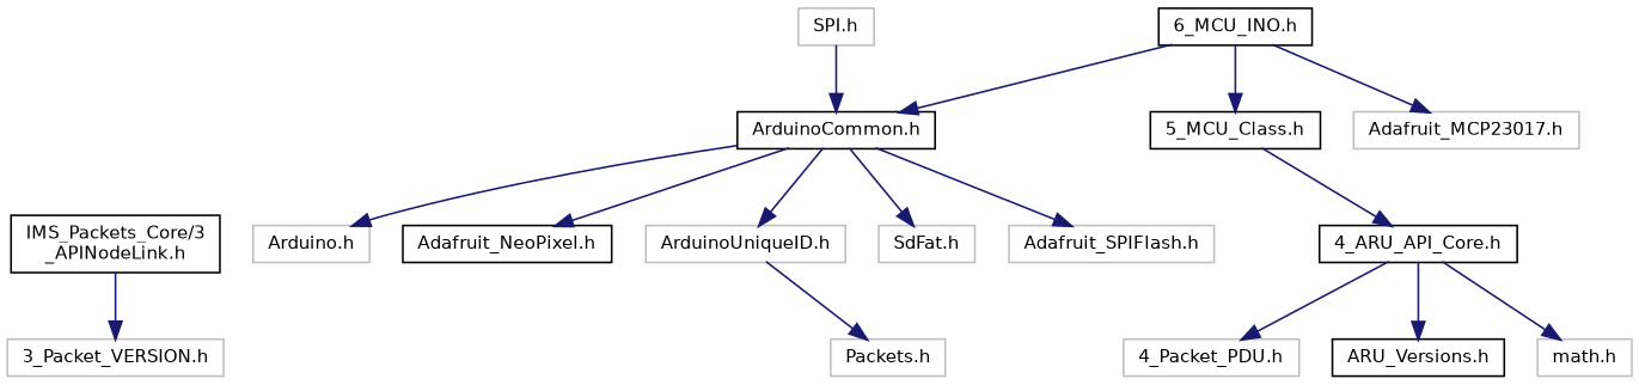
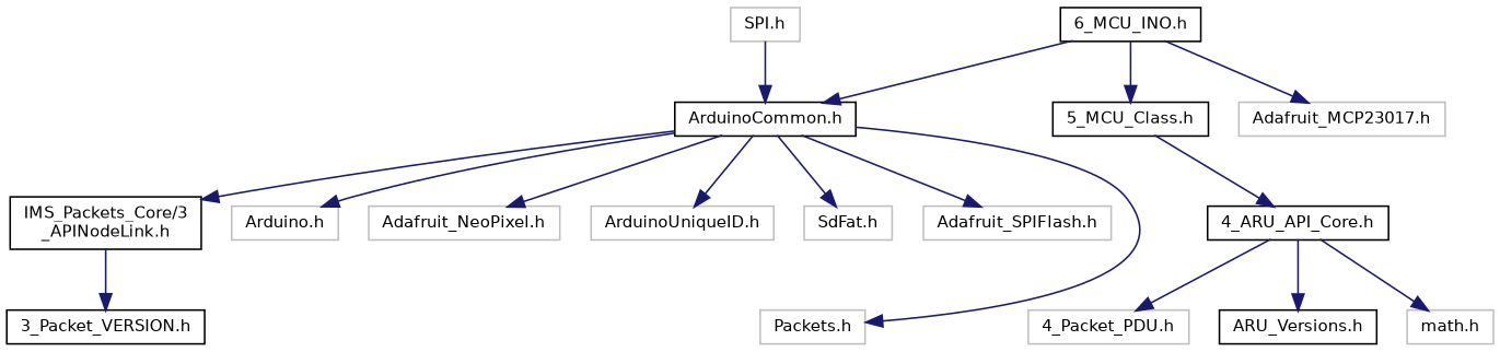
  digraph {
    node [color=grey75 fillcolor=white fontname=Helvetica fontsize=10 shape=record style=filled]
    edge [color=midnightblue fontname=Helvetica fontsize=10 labelfontname=Helvetica labelfontsize=10 style=solid]
    n1 [color=black height=0.2 label="6_MCU_INO.h" width=0.4]
    n2 [color=black height=0.2 label="ArduinoCommon.h" width=0.4]
    n3 [color=black height=0.2 label="5_MCU_Class.h" width=0.4]
    n4 [height=0.2 label="Adafruit_MCP23017.h" width=0.4]
    n5 [color=black height=0.2 label="IMS_Packets_Core/3\l_APINodeLink.h" width=0.4]
    n6 [height=0.2 label="Arduino.h" width=0.4]
-   n7 [color=black height=0.2 label="Adafruit_NeoPixel.h" width=0.4]
+   n7 [height=0.2 label="Adafruit_NeoPixel.h" width=0.4]
    n8 [height=0.2 label="ArduinoUniqueID.h" width=0.4]
    n9 [height=0.2 label="SdFat.h" width=0.4]
    n10 [height=0.2 label="Adafruit_SPIFlash.h" width=0.4]
    n11 [height=0.2 label="Packets.h" width=0.4]
    n12 [color=black height=0.2 label="4_ARU_API_Core.h" width=0.4]
-   n13 [height=0.2 label="3_Packet_VERSION.h" width=0.4]
+   n13 [color=black height=0.2 label="3_Packet_VERSION.h" width=0.4]
    n14 [height=0.2 label="SPI.h" width=0.4]
    n15 [height=0.2 label="4_Packet_PDU.h" width=0.4]
    n16 [color=black height=0.2 label="ARU_Versions.h" width=0.4]
    n17 [height=0.2 label="math.h" width=0.4]
    n1 -> n2
    n1 -> n3
    n1 -> n4
+   n2 -> n5
    n2 -> n6
    n2 -> n7
    n2 -> n8
    n2 -> n9
    n2 -> n10
-   n8 -> n11
+   n2 -> n11
    n3 -> n12
    n5 -> n13
    n12 -> n15
    n12 -> n16
    n12 -> n17
    n14 -> n2
  }
